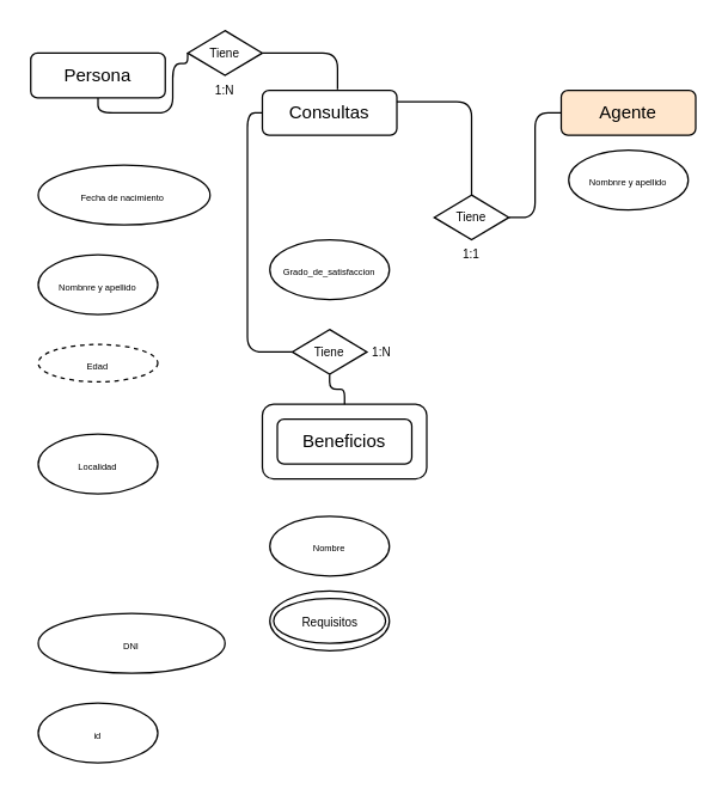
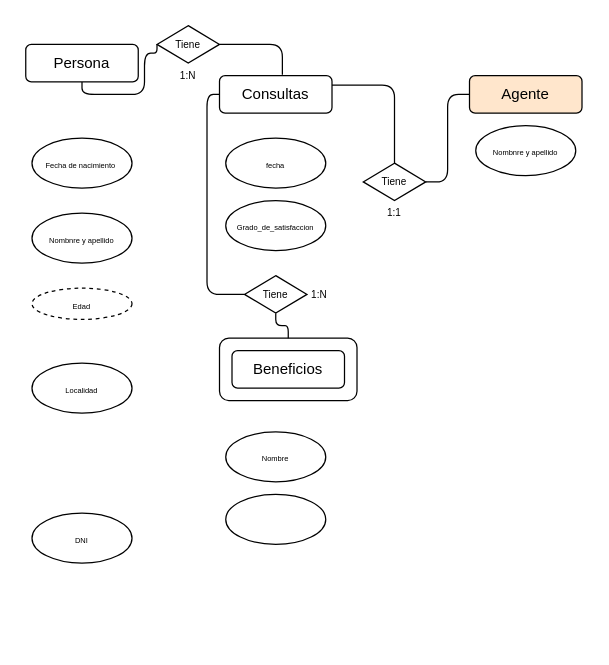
  <mxCell id="0" />
  <mxCell id="1" parent="0" />
  <mxCell id="2" style="edgeStyle=orthogonalEdgeStyle;html=1;entryX=0;entryY=0.5;entryDx=0;entryDy=0;fontSize=8;endArrow=none;endFill=0;" parent="1" source="3" target="29" edge="1"><mxGeometry relative="1" as="geometry"><Array as="points"><mxPoint x="115" y="75" /><mxPoint x="115" y="42" /><mxPoint x="125" y="42" /></Array></mxGeometry></mxCell>
  <mxCell id="3" value="Persona" style="rounded=1;whiteSpace=wrap;html=1;" parent="1" vertex="1"><mxGeometry x="20" y="35" width="90" height="30" as="geometry" /></mxCell>
- <mxCell id="4" value="&lt;font style=&quot;font-size: 6px&quot;&gt;Fecha de nacimiento&amp;nbsp;&lt;/font&gt;" style="ellipse;whiteSpace=wrap;html=1;" parent="1" vertex="1"><mxGeometry x="25" y="110" width="115" height="40" as="geometry" /></mxCell>
+ <mxCell id="4" value="&lt;font style=&quot;font-size: 6px&quot;&gt;Fecha de nacimiento&amp;nbsp;&lt;/font&gt;" style="ellipse;whiteSpace=wrap;html=1;" parent="1" vertex="1"><mxGeometry x="25" y="110" width="80" height="40" as="geometry" /></mxCell>
  <mxCell id="5" value="&lt;font style=&quot;font-size: 6px&quot;&gt;Nombnre y apellido&lt;/font&gt;" style="ellipse;whiteSpace=wrap;html=1;" parent="1" vertex="1"><mxGeometry x="25" y="170" width="80" height="40" as="geometry" /></mxCell>
  <mxCell id="6" value="&lt;font style=&quot;font-size: 6px&quot;&gt;Edad&lt;/font&gt;" style="ellipse;whiteSpace=wrap;html=1;dashed=1;" parent="1" vertex="1"><mxGeometry x="25" y="230" width="80" height="25" as="geometry" /></mxCell>
  <mxCell id="7" value="&lt;font style=&quot;font-size: 6px&quot;&gt;Localidad&lt;/font&gt;" style="ellipse;whiteSpace=wrap;html=1;" parent="1" vertex="1"><mxGeometry x="25" y="290" width="80" height="40" as="geometry" /></mxCell>
- <mxCell id="8" value="&lt;span style=&quot;font-size: 6px&quot;&gt;DNI&lt;/span&gt;" style="ellipse;whiteSpace=wrap;html=1;" parent="1" vertex="1"><mxGeometry x="25" y="410" width="125" height="40" as="geometry" /></mxCell>
- <mxCell id="9" value="&lt;span style=&quot;font-size: 6px&quot;&gt;id&lt;/span&gt;" style="ellipse;whiteSpace=wrap;html=1;" parent="1" vertex="1"><mxGeometry x="25" y="470" width="80" height="40" as="geometry" /></mxCell>
+ <mxCell id="8" value="&lt;span style=&quot;font-size: 6px&quot;&gt;DNI&lt;/span&gt;" style="ellipse;whiteSpace=wrap;html=1;" parent="1" vertex="1"><mxGeometry x="25" y="410" width="80" height="40" as="geometry" /></mxCell>
  <mxCell id="10" style="edgeStyle=orthogonalEdgeStyle;html=1;entryX=0;entryY=0.5;entryDx=0;entryDy=0;fontSize=8;endArrow=none;endFill=0;" parent="1" source="11" target="25" edge="1"><mxGeometry relative="1" as="geometry"><Array as="points"><mxPoint x="165" y="75" /><mxPoint x="165" y="235" /></Array></mxGeometry></mxCell>
  <mxCell id="11" value="Consultas" style="rounded=1;whiteSpace=wrap;html=1;" parent="1" vertex="1"><mxGeometry x="175" y="60" width="90" height="30" as="geometry" /></mxCell>
  <mxCell id="12" value="Agente" style="rounded=1;whiteSpace=wrap;html=1;fillColor=#ffe6cc;" parent="1" vertex="1"><mxGeometry x="375" y="60" width="90" height="30" as="geometry" /></mxCell>
  <mxCell id="13" value="&lt;font style=&quot;font-size: 6px&quot;&gt;Nombnre y apellido&lt;/font&gt;" style="ellipse;whiteSpace=wrap;html=1;" parent="1" vertex="1"><mxGeometry x="380" y="100" width="80" height="40" as="geometry" /></mxCell>
  <mxCell id="14" value="" style="rounded=1;whiteSpace=wrap;html=1;fontSize=6;" parent="1" vertex="1"><mxGeometry x="175" y="270" width="110" height="50" as="geometry" /></mxCell>
  <mxCell id="15" value="&lt;font style=&quot;font-size: 12px&quot;&gt;Beneficios&lt;/font&gt;" style="rounded=1;whiteSpace=wrap;html=1;fontSize=6;" parent="1" vertex="1"><mxGeometry x="185" y="280" width="90" height="30" as="geometry" /></mxCell>
+ <mxCell id="16" value="&lt;font style=&quot;font-size: 6px&quot;&gt;fecha&lt;/font&gt;" style="ellipse;whiteSpace=wrap;html=1;" parent="1" vertex="1"><mxGeometry x="180" y="110" width="80" height="40" as="geometry" /></mxCell>
  <mxCell id="17" value="&lt;font style=&quot;font-size: 6px&quot;&gt;Grado_de_satisfaccion&lt;/font&gt;" style="ellipse;whiteSpace=wrap;html=1;" parent="1" vertex="1"><mxGeometry x="180" y="160" width="80" height="40" as="geometry" /></mxCell>
  <mxCell id="18" value="&lt;font style=&quot;font-size: 6px&quot;&gt;Nombre&lt;/font&gt;" style="ellipse;whiteSpace=wrap;html=1;" parent="1" vertex="1"><mxGeometry x="180" y="345" width="80" height="40" as="geometry" /></mxCell>
  <mxCell id="19" value="" style="ellipse;whiteSpace=wrap;html=1;" parent="1" vertex="1"><mxGeometry x="180" y="395" width="80" height="40" as="geometry" /></mxCell>
- <mxCell id="20" value="&lt;font style=&quot;font-size: 8px&quot;&gt;Requisitos&lt;/font&gt;" style="ellipse;whiteSpace=wrap;html=1;fontSize=12;" parent="1" vertex="1"><mxGeometry x="182.5" y="400" width="75" height="30" as="geometry" /></mxCell>
  <mxCell id="21" style="edgeStyle=orthogonalEdgeStyle;html=1;exitX=0.5;exitY=0;exitDx=0;exitDy=0;fontSize=8;endArrow=none;endFill=0;entryX=1;entryY=0.25;entryDx=0;entryDy=0;" parent="1" source="23" target="11" edge="1"><mxGeometry relative="1" as="geometry"><mxPoint x="220.048" y="240" as="targetPoint" /></mxGeometry></mxCell>
  <mxCell id="22" style="edgeStyle=orthogonalEdgeStyle;html=1;entryX=0;entryY=0.5;entryDx=0;entryDy=0;fontSize=8;endArrow=none;endFill=0;" parent="1" source="23" target="12" edge="1"><mxGeometry relative="1" as="geometry" /></mxCell>
  <mxCell id="23" value="Tiene" style="rhombus;whiteSpace=wrap;html=1;fontSize=8;" parent="1" vertex="1"><mxGeometry x="290" y="130" width="50" height="30" as="geometry" /></mxCell>
  <mxCell id="24" style="edgeStyle=orthogonalEdgeStyle;html=1;entryX=0.5;entryY=0;entryDx=0;entryDy=0;fontSize=8;endArrow=none;endFill=0;" parent="1" source="25" target="14" edge="1"><mxGeometry relative="1" as="geometry" /></mxCell>
  <mxCell id="25" value="Tiene" style="rhombus;whiteSpace=wrap;html=1;fontSize=8;" parent="1" vertex="1"><mxGeometry x="195" y="220" width="50" height="30" as="geometry" /></mxCell>
  <mxCell id="26" value="1:1" style="text;html=1;strokeColor=none;fillColor=none;align=center;verticalAlign=middle;whiteSpace=wrap;rounded=0;fontSize=8;" parent="1" vertex="1"><mxGeometry x="295" y="160" width="40" height="20" as="geometry" /></mxCell>
  <mxCell id="27" value="1:N" style="text;html=1;strokeColor=none;fillColor=none;align=center;verticalAlign=middle;whiteSpace=wrap;rounded=0;fontSize=8;" parent="1" vertex="1"><mxGeometry x="235" y="225" width="40" height="20" as="geometry" /></mxCell>
  <mxCell id="28" style="edgeStyle=orthogonalEdgeStyle;html=1;entryX=0.559;entryY=-0.022;entryDx=0;entryDy=0;entryPerimeter=0;fontSize=8;endArrow=none;endFill=0;exitX=1;exitY=0.5;exitDx=0;exitDy=0;" parent="1" source="29" target="11" edge="1"><mxGeometry relative="1" as="geometry" /></mxCell>
  <mxCell id="29" value="Tiene" style="rhombus;whiteSpace=wrap;html=1;fontSize=8;" parent="1" vertex="1"><mxGeometry x="125" width="50" height="30" as="geometry" y="20" /></mxCell>
  <mxCell id="30" value="1:N" style="text;html=1;strokeColor=none;fillColor=none;align=center;verticalAlign=middle;whiteSpace=wrap;rounded=0;fontSize=8;" parent="1" vertex="1"><mxGeometry x="130" y="50" width="40" height="20" as="geometry" /></mxCell>
